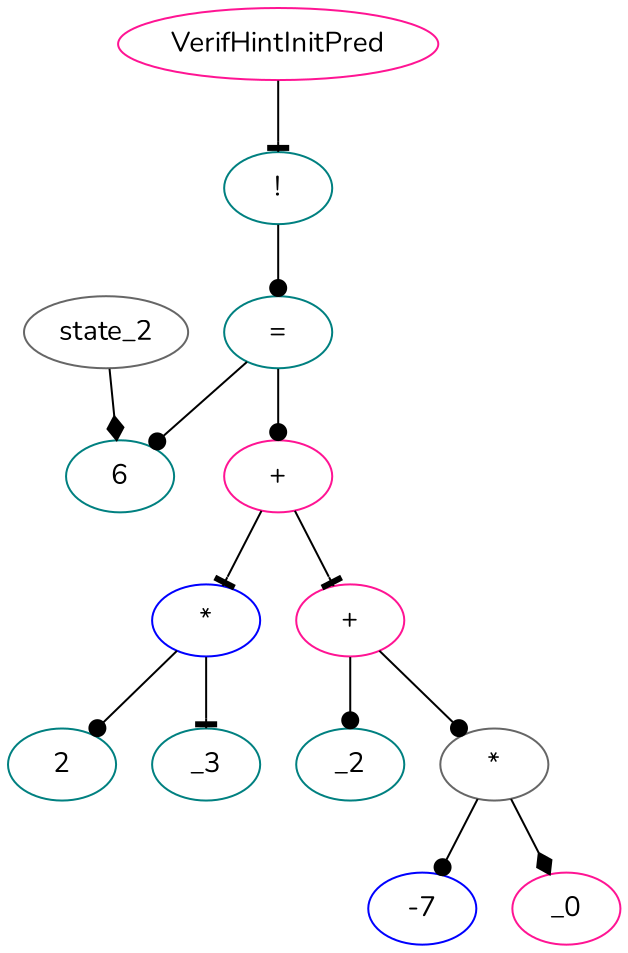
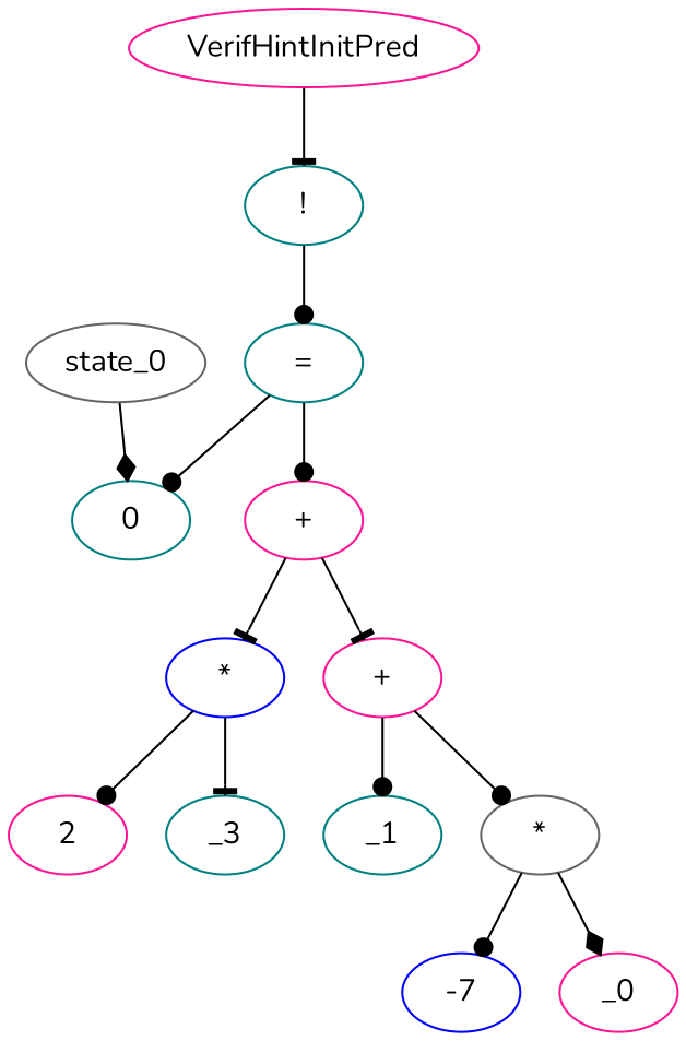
  digraph {
    fontname=Nunito
    node [color=teal fontname=Nunito]
    edge [arrowhead=dot fontname=Nunito]
-   n1 [color=gray40 label=state_2]
-   n2 [label=6]
+   n1 [color=gray40 label=state_0]
+   n2 [label=0]
    n3 [color=deeppink label=VerifHintInitPred]
    n4 [label="!"]
    n5 [label="="]
    n6 [color=deeppink label="+"]
    n7 [color=blue label="*"]
    n8 [color=deeppink label="+"]
-   n9 [label=2]
+   n9 [color=deeppink label=2]
    n10 [label=_3]
-   n11 [label=_2]
+   n11 [label=_1]
    n12 [color=gray40 label="*"]
    n13 [color=blue label=-7]
    n14 [color=deeppink label=_0]
    n1 -> n2 [arrowhead=diamond]
    n3 -> n4 [arrowhead=tee]
    n4 -> n5
    n5 -> n2
    n5 -> n6
    n6 -> n7 [arrowhead=tee]
    n6 -> n8 [arrowhead=tee]
    n7 -> n9
    n7 -> n10 [arrowhead=tee]
    n8 -> n11
    n8 -> n12
    n12 -> n13
    n12 -> n14 [arrowhead=diamond]
  }
